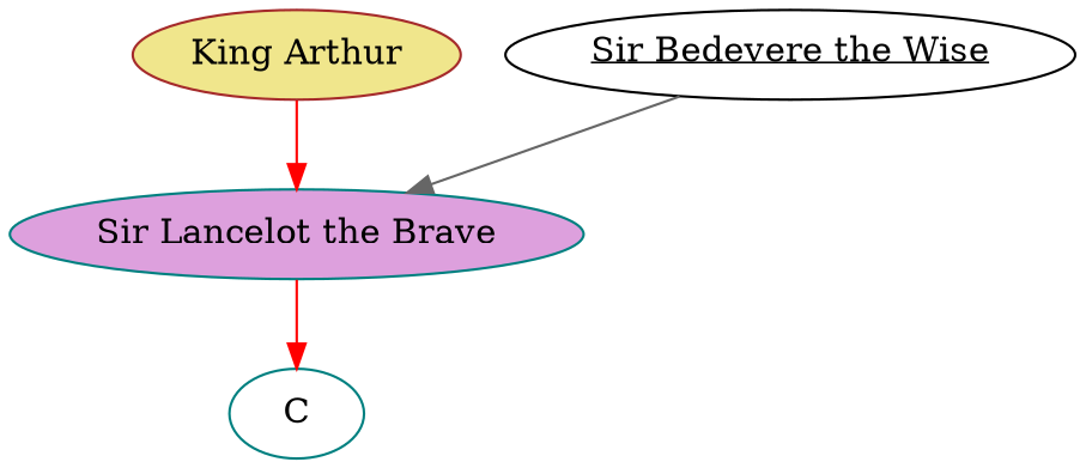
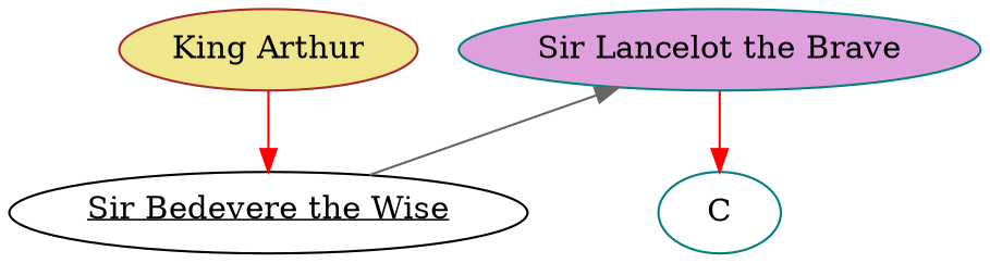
  digraph {
    node [color=teal style=filled]
    edge [color=red]
    n1 [color=brown fillcolor=khaki label="King Arthur"]
    n2 [fillcolor=plum label="Sir Lancelot the Brave"]
    C [fillcolor=white]
    n4 [label=<<u>Sir Bedevere the Wise</u>> color="" style=""]
-   n1 -> n2
+   n1 -> n4
    n2 -> C
    n4 -> n2 [color=gray40 constraint=false]
  }
